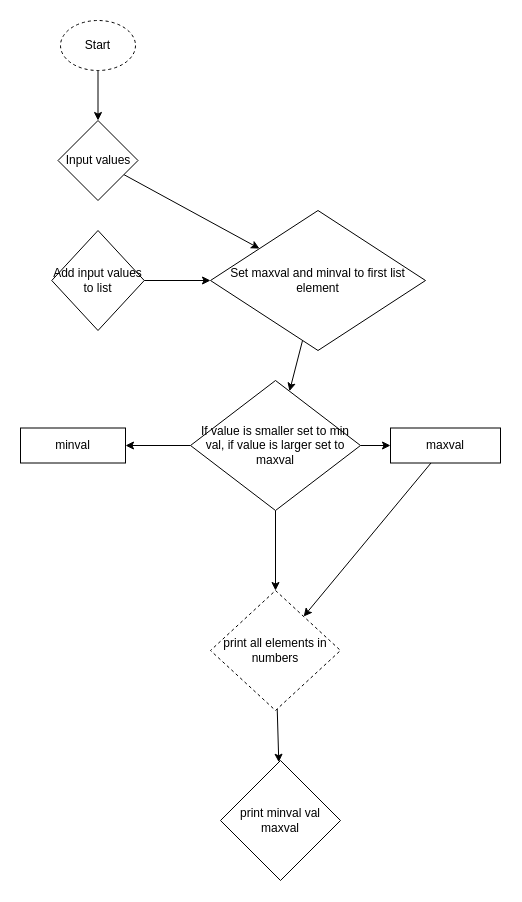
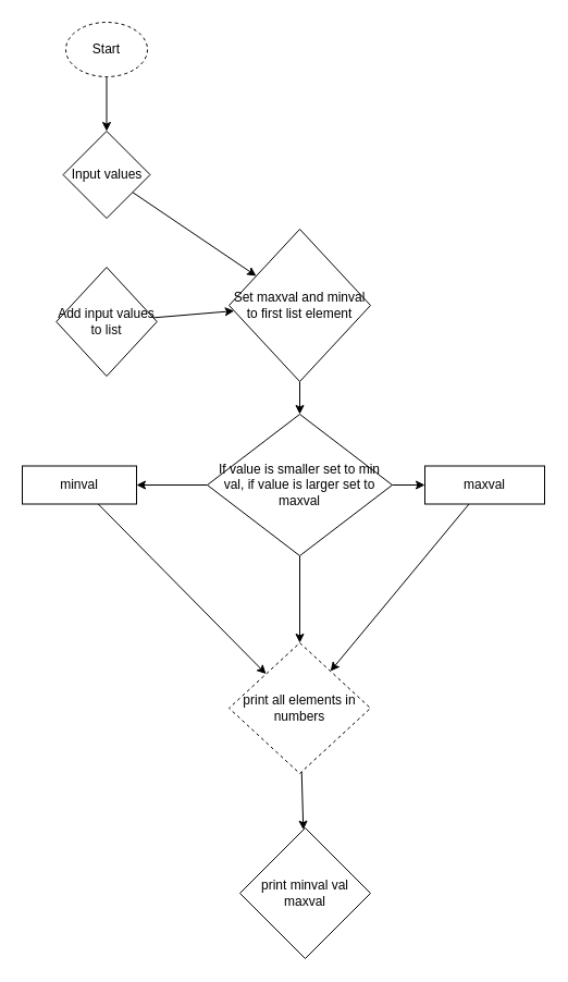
  <mxCell id="0" />
  <mxCell id="1" parent="0" />
  <mxCell id="2" value="" style="edgeStyle=none;html=1;" edge="1" parent="1" source="3" target="5"><mxGeometry relative="1" as="geometry" /></mxCell>
  <mxCell id="3" value="Start" style="ellipse;whiteSpace=wrap;html=1;dashed=1;" vertex="1" parent="1"><mxGeometry x="60" y="20" width="75" height="50" as="geometry" /></mxCell>
  <mxCell id="4" value="" style="edgeStyle=none;html=1;" edge="1" parent="1" source="5" target="9"><mxGeometry relative="1" as="geometry" /></mxCell>
  <mxCell id="5" value="Input values" style="rhombus;whiteSpace=wrap;html=1;" vertex="1" parent="1"><mxGeometry x="57.5" y="120" width="80" height="80" as="geometry" /></mxCell>
  <mxCell id="6" style="edgeStyle=none;html=1;" edge="1" parent="1" source="7" target="9"><mxGeometry relative="1" as="geometry" /></mxCell>
- <mxCell id="7" value="Add input values to list" style="rhombus;whiteSpace=wrap;html=1;" vertex="1" parent="1"><mxGeometry x="51.25" y="230" width="92.5" height="100" as="geometry" /></mxCell>
+ <mxCell id="7" value="Add input values to list" style="rhombus;whiteSpace=wrap;html=1;" vertex="1" parent="1"><mxGeometry x="51.25" y="245" width="92.5" height="100" as="geometry" /></mxCell>
  <mxCell id="8" style="edgeStyle=none;html=1;" edge="1" parent="1" source="9" target="13"><mxGeometry relative="1" as="geometry" /></mxCell>
- <mxCell id="9" value="Set maxval and minval to first list element" style="rhombus;whiteSpace=wrap;html=1;" vertex="1" parent="1"><mxGeometry x="210" y="210" width="215" height="140" as="geometry" /></mxCell>
+ <mxCell id="9" value="Set maxval and minval to first list element" style="rhombus;whiteSpace=wrap;html=1;" vertex="1" parent="1"><mxGeometry x="210" y="210" width="130" height="140" as="geometry" /></mxCell>
  <mxCell id="10" value="" style="edgeStyle=none;html=1;" edge="1" parent="1" source="13" target="15"><mxGeometry relative="1" as="geometry" /></mxCell>
  <mxCell id="11" value="" style="edgeStyle=none;html=1;" edge="1" parent="1" source="13" target="17"><mxGeometry relative="1" as="geometry" /></mxCell>
  <mxCell id="12" value="" style="edgeStyle=none;html=1;" edge="1" parent="1" source="13" target="19"><mxGeometry relative="1" as="geometry" /></mxCell>
  <mxCell id="13" value="If value is smaller set to min val, if value is larger set to maxval" style="rhombus;whiteSpace=wrap;html=1;" vertex="1" parent="1"><mxGeometry x="190" y="380" width="170" height="130" as="geometry" /></mxCell>
+ <mxCell id="14" style="edgeStyle=none;html=1;" edge="1" parent="1" source="15" target="19"><mxGeometry relative="1" as="geometry" /></mxCell>
  <mxCell id="15" value="minval" style="whiteSpace=wrap;html=1;" vertex="1" parent="1"><mxGeometry x="20" y="427.5" width="105" height="35" as="geometry" /></mxCell>
  <mxCell id="16" style="edgeStyle=none;html=1;" edge="1" parent="1" source="17" target="19"><mxGeometry relative="1" as="geometry" /></mxCell>
  <mxCell id="17" value="maxval" style="whiteSpace=wrap;html=1;" vertex="1" parent="1"><mxGeometry x="390" y="427.5" width="110" height="35" as="geometry" /></mxCell>
  <mxCell id="18" value="" style="edgeStyle=none;html=1;" edge="1" parent="1" source="19" target="20"><mxGeometry relative="1" as="geometry" /></mxCell>
  <mxCell id="19" value="print all elements in numbers" style="rhombus;whiteSpace=wrap;html=1;dashed=1;" vertex="1" parent="1"><mxGeometry x="210" y="590" width="130" height="120" as="geometry" /></mxCell>
  <mxCell id="20" value="print minval val maxval" style="rhombus;whiteSpace=wrap;html=1;" vertex="1" parent="1"><mxGeometry x="220" y="760" width="120" height="120" as="geometry" /></mxCell>
